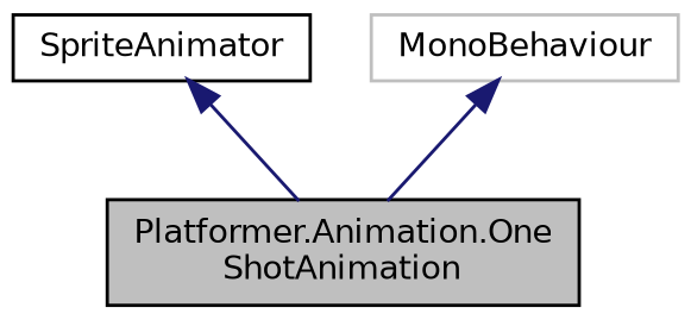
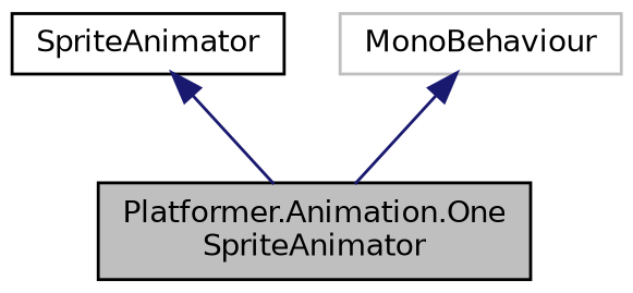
  digraph {
    node [color=black fillcolor=white fontname=Helvetica fontsize=10 shape=record style=filled]
    edge [color=midnightblue dir=back fontname=Helvetica fontsize=10 labelfontname=Helvetica labelfontsize=10 style=solid]
-   n1 [fillcolor=grey75 fontcolor=black height=0.2 label="Platformer.Animation.One\lShotAnimation" width=0.4]
+   n1 [fillcolor=grey75 fontcolor=black height=0.2 label="Platformer.Animation.One\lSpriteAnimator" width=0.4]
    n2 [height=0.2 label=SpriteAnimator width=0.4]
    n3 [color=grey75 height=0.2 label=MonoBehaviour width=0.4]
    n2 -> n1
    n3 -> n1
  }
